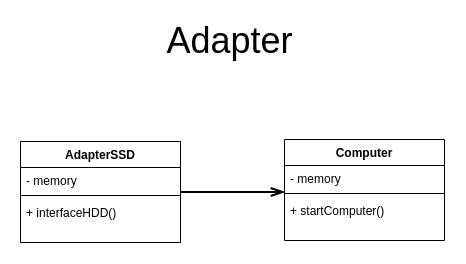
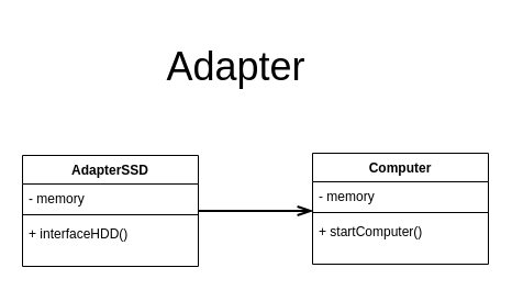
  <mxCell id="0" />
  <mxCell id="1" parent="0" />
- <mxCell id="2" value="Adapter" style="text;html=1;strokeColor=none;fillColor=none;align=center;verticalAlign=middle;whiteSpace=wrap;rounded=0;fontSize=36;fontStyle=0;spacingTop=0;spacingLeft=0;" parent="1" vertex="1"><mxGeometry x="122" y="20" width="215" height="40" as="geometry" /></mxCell>
+ <mxCell id="2" value="Adapter" style="text;html=1;strokeColor=none;fillColor=none;align=center;verticalAlign=middle;whiteSpace=wrap;rounded=0;fontSize=36;fontStyle=0;spacingTop=0;spacingLeft=0;" parent="1" vertex="1"><mxGeometry x="107" y="40" width="215" height="40" as="geometry" /></mxCell>
  <mxCell id="3" style="edgeStyle=orthogonalEdgeStyle;rounded=0;orthogonalLoop=1;jettySize=auto;html=1;entryX=0.002;entryY=0.313;entryDx=0;entryDy=0;entryPerimeter=0;startArrow=none;startFill=0;endArrow=openThin;endFill=0;startSize=10;endSize=10;strokeWidth=2;" parent="1" source="4" target="10" edge="1"><mxGeometry relative="1" as="geometry" /></mxCell>
  <mxCell id="4" value="AdapterSSD" style="swimlane;fontStyle=1;align=center;verticalAlign=top;childLayout=stackLayout;horizontal=1;startSize=26;horizontalStack=0;resizeParent=1;resizeParentMax=0;resizeLast=0;collapsible=1;marginBottom=0;" parent="1" vertex="1"><mxGeometry x="20" y="141" width="160" height="101" as="geometry" /></mxCell>
  <mxCell id="5" value="- memory" style="text;strokeColor=none;fillColor=none;align=left;verticalAlign=top;spacingLeft=4;spacingRight=4;overflow=hidden;rotatable=0;points=[[0,0.5],[1,0.5]];portConstraint=eastwest;" parent="4" vertex="1"><mxGeometry y="26" width="160" height="24" as="geometry" /></mxCell>
  <mxCell id="6" value="" style="line;strokeWidth=1;fillColor=none;align=left;verticalAlign=middle;spacingTop=-1;spacingLeft=3;spacingRight=3;rotatable=0;labelPosition=right;points=[];portConstraint=eastwest;" parent="4" vertex="1"><mxGeometry y="50" width="160" height="8" as="geometry" /></mxCell>
  <mxCell id="7" value="+ interfaceHDD()" style="text;strokeColor=none;fillColor=none;align=left;verticalAlign=top;spacingLeft=4;spacingRight=4;overflow=hidden;rotatable=0;points=[[0,0.5],[1,0.5]];portConstraint=eastwest;" parent="4" vertex="1"><mxGeometry y="58" width="160" height="43" as="geometry" /></mxCell>
  <mxCell id="8" value="Computer" style="swimlane;fontStyle=1;align=center;verticalAlign=top;childLayout=stackLayout;horizontal=1;startSize=26;horizontalStack=0;resizeParent=1;resizeParentMax=0;resizeLast=0;collapsible=1;marginBottom=0;" parent="1" vertex="1"><mxGeometry x="284" y="139" width="160" height="101" as="geometry" /></mxCell>
  <mxCell id="9" value="- memory" style="text;strokeColor=none;fillColor=none;align=left;verticalAlign=top;spacingLeft=4;spacingRight=4;overflow=hidden;rotatable=0;points=[[0,0.5],[1,0.5]];portConstraint=eastwest;" parent="8" vertex="1"><mxGeometry y="26" width="160" height="24" as="geometry" /></mxCell>
  <mxCell id="10" value="" style="line;strokeWidth=1;fillColor=none;align=left;verticalAlign=middle;spacingTop=-1;spacingLeft=3;spacingRight=3;rotatable=0;labelPosition=right;points=[];portConstraint=eastwest;" parent="8" vertex="1"><mxGeometry y="50" width="160" height="8" as="geometry" /></mxCell>
  <mxCell id="11" value="+ startComputer()" style="text;strokeColor=none;fillColor=none;align=left;verticalAlign=top;spacingLeft=4;spacingRight=4;overflow=hidden;rotatable=0;points=[[0,0.5],[1,0.5]];portConstraint=eastwest;" parent="8" vertex="1"><mxGeometry y="58" width="160" height="43" as="geometry" /></mxCell>
